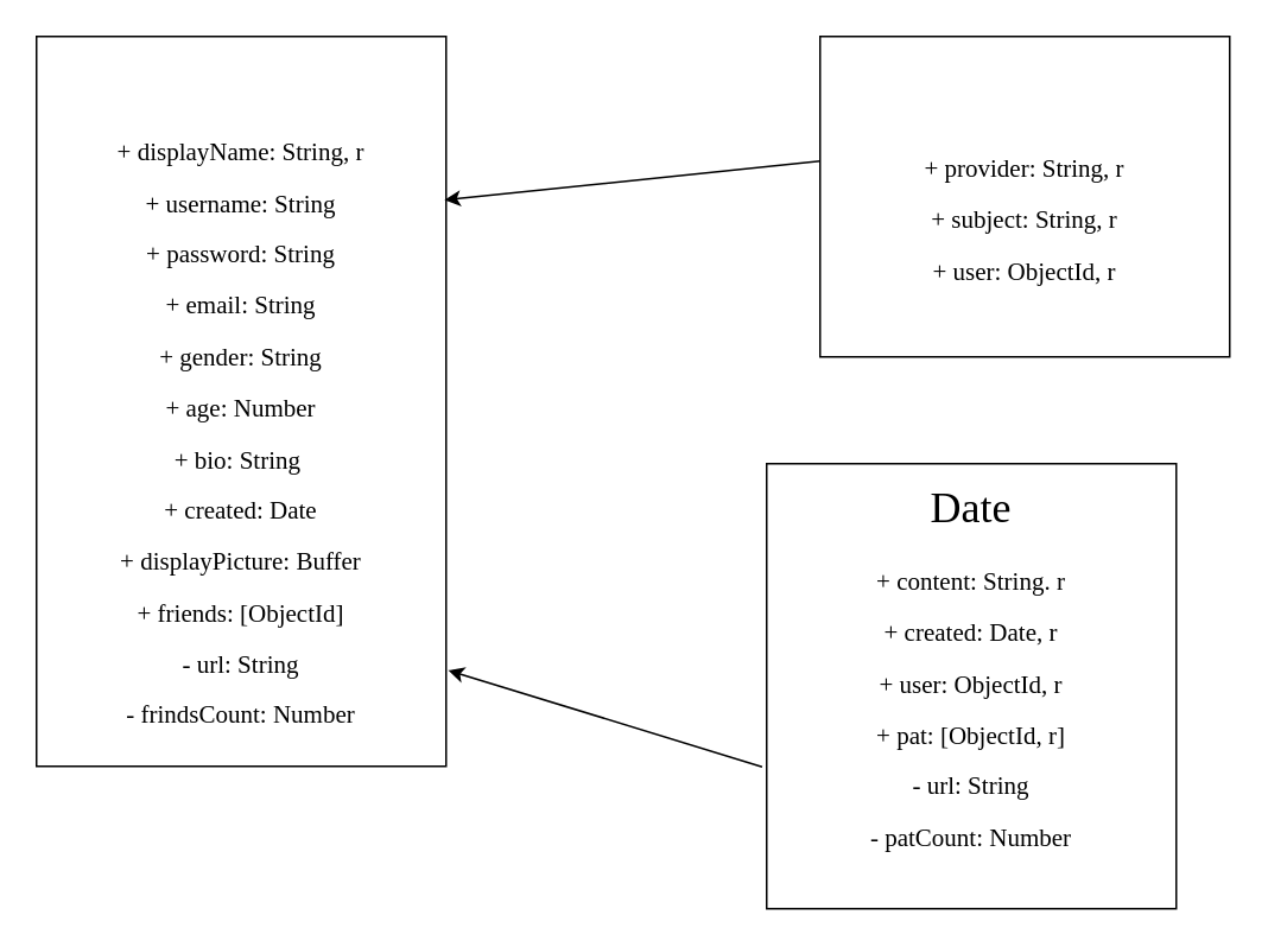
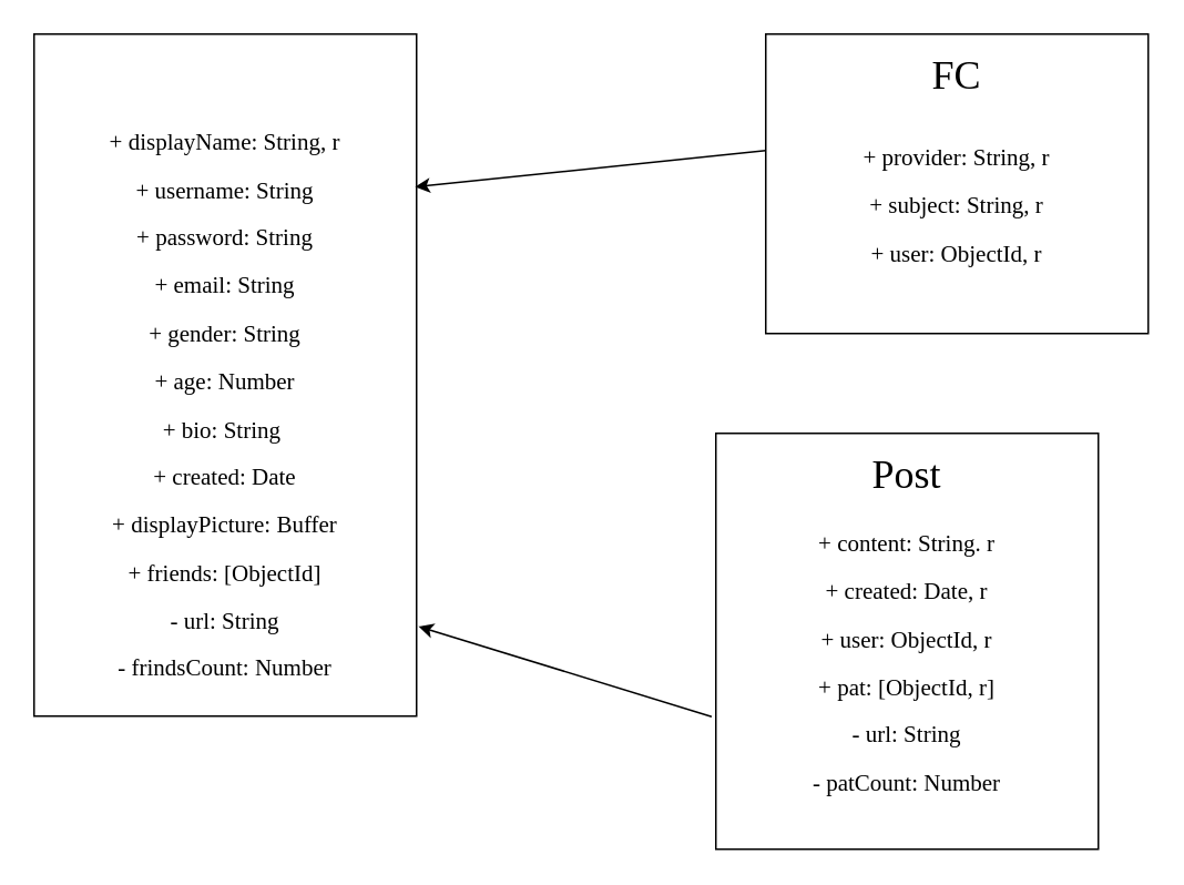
  <mxCell id="0" />
  <mxCell id="1" parent="0" />
  <mxCell id="2" value="" style="whiteSpace=wrap;html=1;" parent="1" vertex="1"><mxGeometry x="20" y="20" width="230" height="410" as="geometry" /></mxCell>
  <mxCell id="3" value="&lt;font style=&quot;font-size: 14px;&quot;&gt;+ displayName: String, r&lt;br&gt;+ username: String&lt;br&gt;+ password: String&lt;br&gt;+ email: String&lt;br&gt;+ gender: String&lt;br&gt;+ age: Number&lt;br&gt;+ bio: String&amp;nbsp;&lt;br&gt;+ created: Date&lt;br&gt;+ displayPicture: Buffer&lt;br&gt;+ friends: [ObjectId]&lt;br&gt;- url: String&lt;br&gt;- frindsCount: Number&lt;br&gt;&lt;/font&gt;" style="text;strokeColor=none;align=center;fillColor=none;html=1;verticalAlign=middle;whiteSpace=wrap;rounded=0;fontFamily=Verdana;fontSize=24;" parent="1" vertex="1"><mxGeometry x="20" y="60" width="230" height="360" as="geometry" /></mxCell>
  <mxCell id="4" value="" style="whiteSpace=wrap;html=1;" parent="1" vertex="1"><mxGeometry x="460" y="20" width="230" height="180" as="geometry" /></mxCell>
+ <mxCell id="5" value="&lt;font face=&quot;Verdana&quot; style=&quot;font-size: 24px;&quot;&gt;FC&lt;/font&gt;" style="text;strokeColor=none;align=center;fillColor=none;html=1;verticalAlign=middle;whiteSpace=wrap;rounded=0;" parent="1" vertex="1"><mxGeometry x="545" y="30" width="60" height="30" as="geometry" /></mxCell>
  <mxCell id="6" value="&lt;font style=&quot;font-size: 14px;&quot;&gt;+ provider: String, r&lt;br&gt;+ subject: String, r&lt;br&gt;+ user: ObjectId, r&lt;br&gt;&lt;/font&gt;" style="text;strokeColor=none;align=center;fillColor=none;html=1;verticalAlign=middle;whiteSpace=wrap;rounded=0;fontFamily=Verdana;fontSize=24;" parent="1" vertex="1"><mxGeometry x="460" y="60" width="230" height="120" as="geometry" /></mxCell>
  <mxCell id="7" value="" style="edgeStyle=none;orthogonalLoop=1;jettySize=auto;html=1;fontFamily=Verdana;fontSize=14;entryX=0.996;entryY=0.144;entryDx=0;entryDy=0;entryPerimeter=0;" parent="1" target="3" edge="1"><mxGeometry width="80" relative="1" as="geometry"><mxPoint x="460" y="90" as="sourcePoint" /><mxPoint x="300" y="130" as="targetPoint" /><Array as="points" /></mxGeometry></mxCell>
  <mxCell id="8" value="" style="whiteSpace=wrap;html=1;" parent="1" vertex="1"><mxGeometry x="430" y="260" width="230" height="250" as="geometry" /></mxCell>
- <mxCell id="9" value="&lt;font face=&quot;Verdana&quot; style=&quot;font-size: 24px;&quot;&gt;Date&lt;/font&gt;" style="text;strokeColor=none;align=center;fillColor=none;html=1;verticalAlign=middle;whiteSpace=wrap;rounded=0;" parent="1" vertex="1"><mxGeometry x="515" y="270" width="60" height="30" as="geometry" /></mxCell>
+ <mxCell id="9" value="&lt;font face=&quot;Verdana&quot; style=&quot;font-size: 24px;&quot;&gt;Post&lt;/font&gt;" style="text;strokeColor=none;align=center;fillColor=none;html=1;verticalAlign=middle;whiteSpace=wrap;rounded=0;" parent="1" vertex="1"><mxGeometry x="515" y="270" width="60" height="30" as="geometry" /></mxCell>
  <mxCell id="10" value="&lt;font style=&quot;font-size: 14px;&quot;&gt;+ content: String. r&lt;br&gt;+ created: Date, r&lt;br&gt;+ user: ObjectId, r&lt;br&gt;+ pat: [ObjectId, r]&lt;br&gt;- url: String&lt;br&gt;- patCount: Number&lt;br&gt;&lt;/font&gt;" style="text;strokeColor=none;align=center;fillColor=none;html=1;verticalAlign=middle;whiteSpace=wrap;rounded=0;fontFamily=Verdana;fontSize=24;" parent="1" vertex="1"><mxGeometry x="430" y="300" width="230" height="190" as="geometry" /></mxCell>
  <mxCell id="11" value="" style="edgeStyle=none;orthogonalLoop=1;jettySize=auto;html=1;fontFamily=Verdana;fontSize=14;entryX=1.005;entryY=0.878;entryDx=0;entryDy=0;entryPerimeter=0;exitX=-0.011;exitY=0.686;exitDx=0;exitDy=0;exitPerimeter=0;" parent="1" source="10" target="3" edge="1"><mxGeometry width="80" relative="1" as="geometry"><mxPoint x="460" y="408.16" as="sourcePoint" /><mxPoint x="249.08" y="430" as="targetPoint" /><Array as="points" /></mxGeometry></mxCell>
